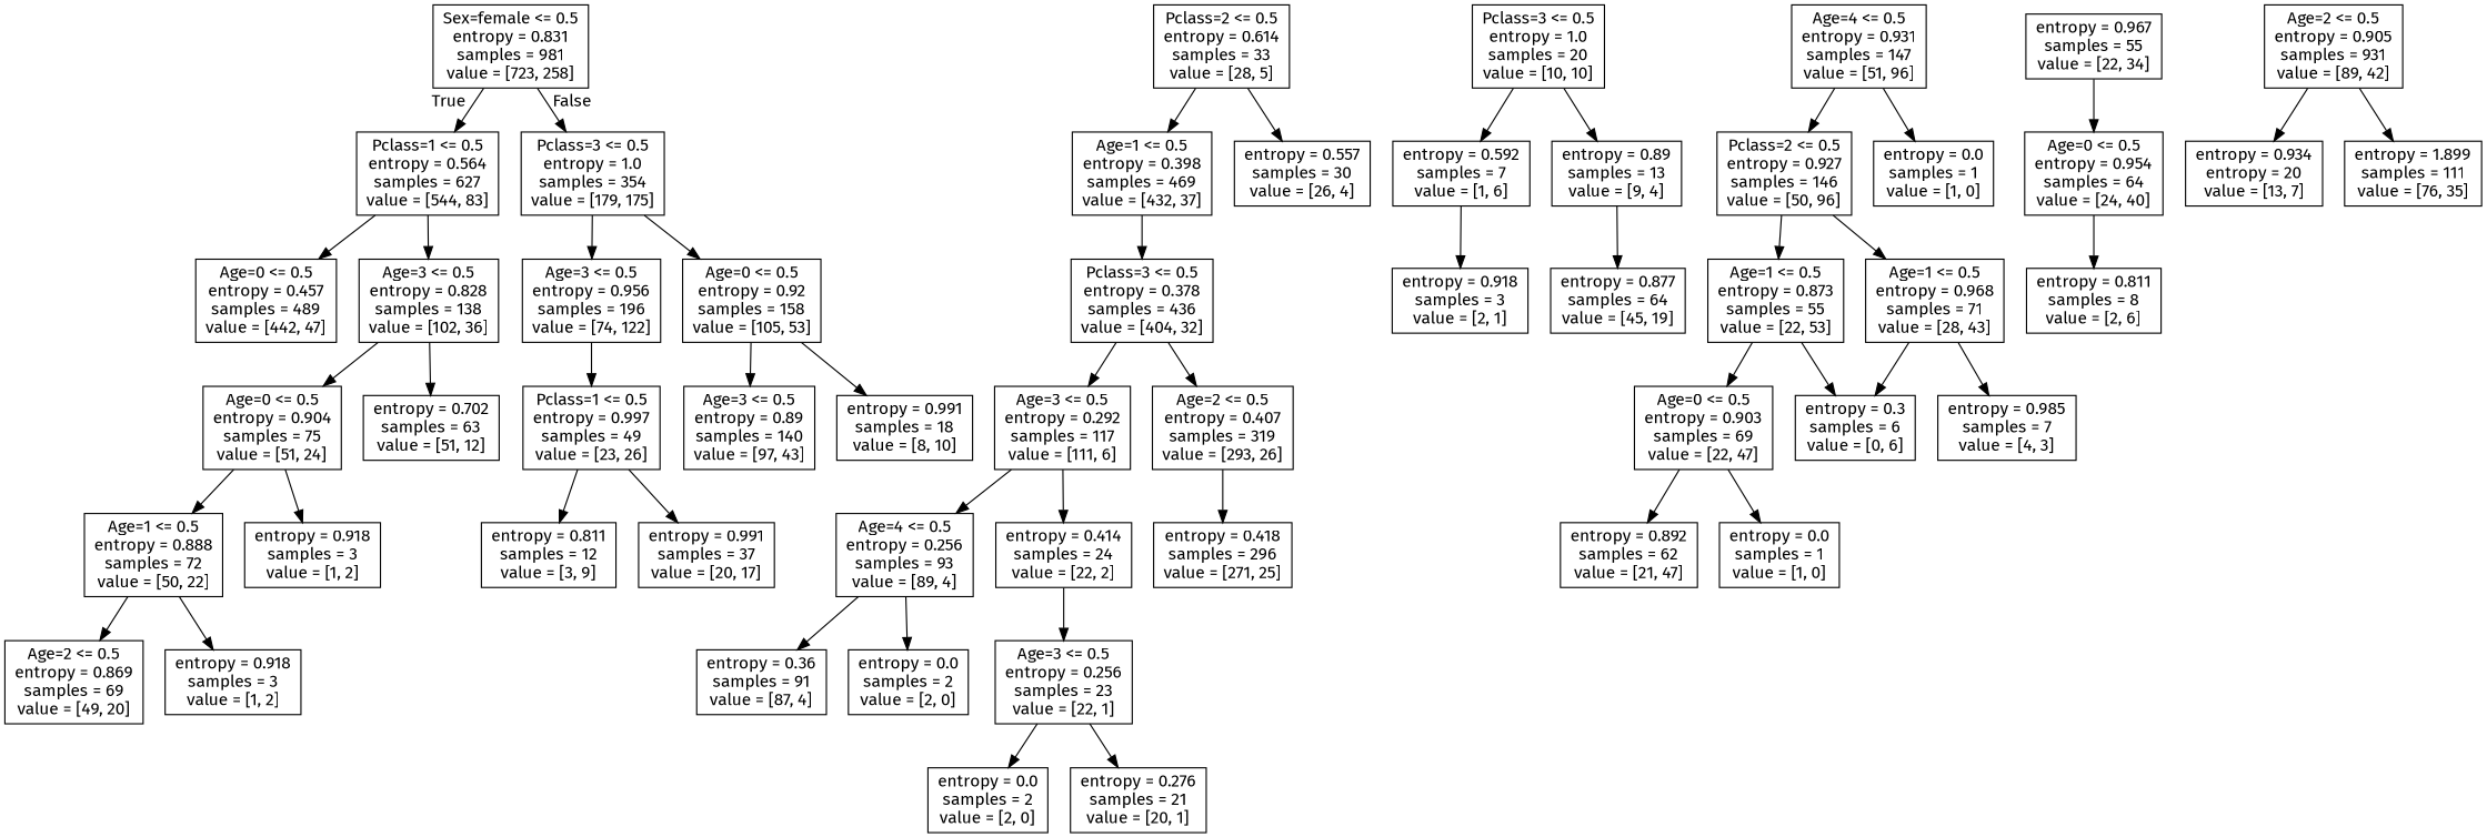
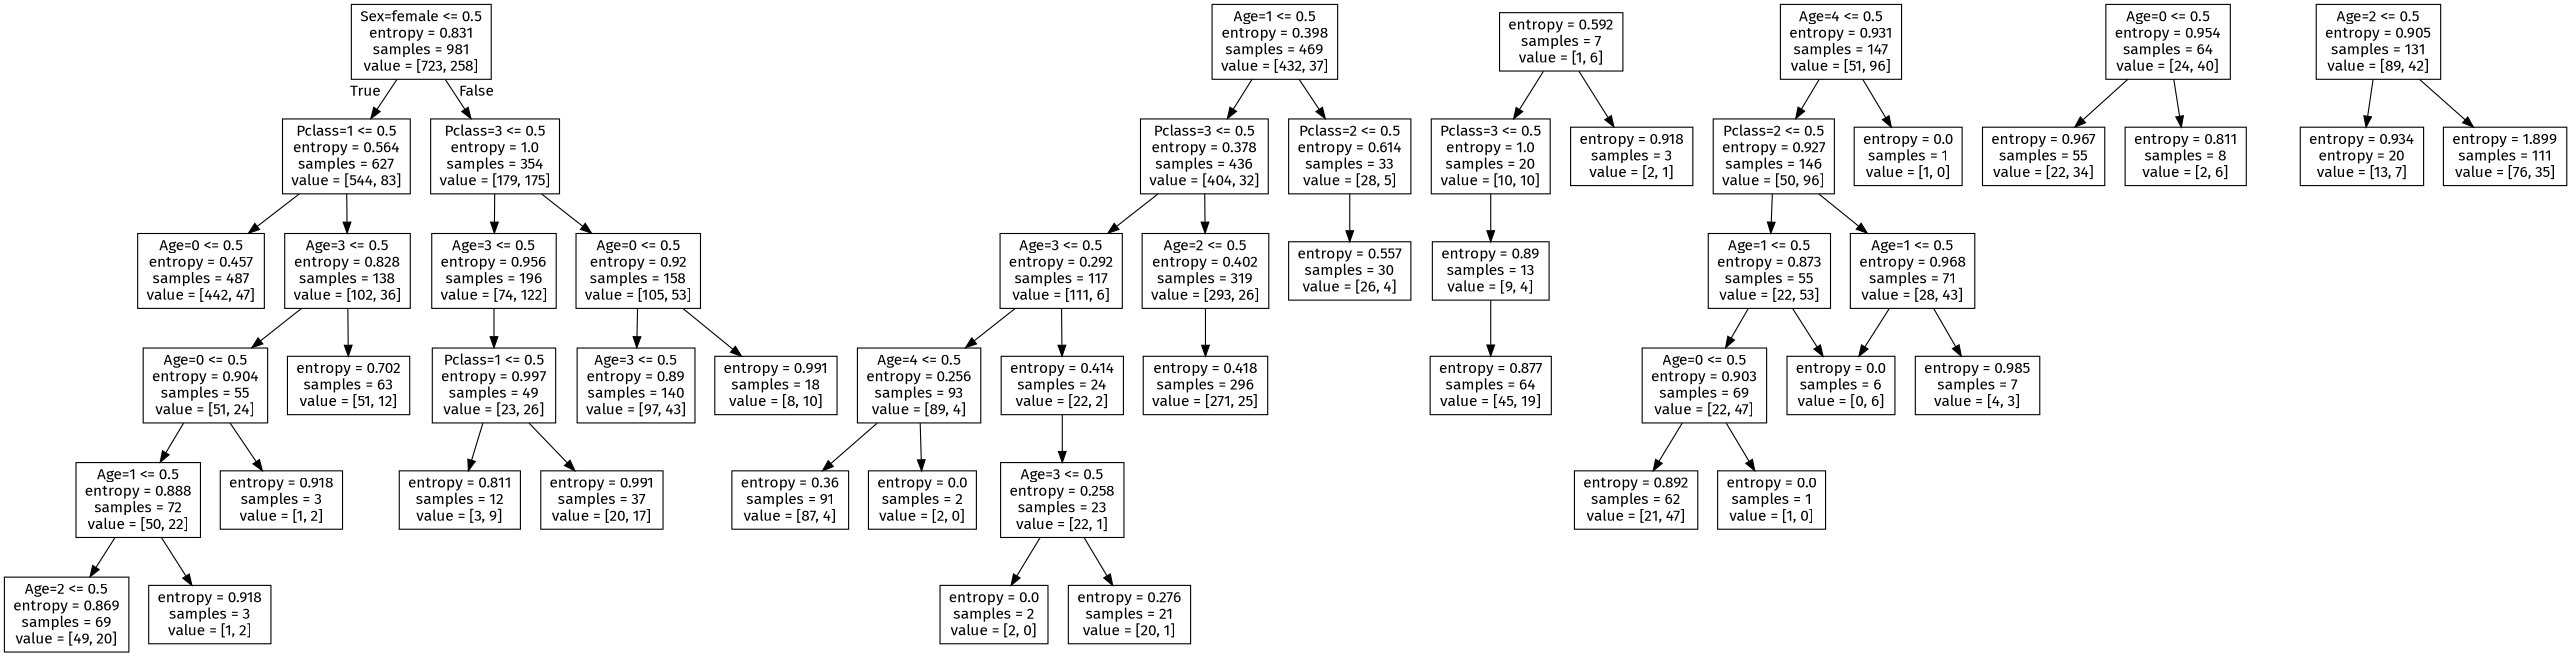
  digraph {
    fontname="Fira Sans"
    node [fontname="Fira Sans" shape=box]
    edge [fontname="Fira Sans"]
    n1 [label="Sex=female <= 0.5\nentropy = 0.831\nsamples = 981\nvalue = [723, 258]"]
    n2 [label="Pclass=1 <= 0.5\nentropy = 0.564\nsamples = 627\nvalue = [544, 83]"]
    n3 [label="Pclass=3 <= 0.5\nentropy = 1.0\nsamples = 354\nvalue = [179, 175]"]
-   n4 [label="Age=0 <= 0.5\nentropy = 0.457\nsamples = 489\nvalue = [442, 47]"]
+   n4 [label="Age=0 <= 0.5\nentropy = 0.457\nsamples = 487\nvalue = [442, 47]"]
    n5 [label="Age=3 <= 0.5\nentropy = 0.828\nsamples = 138\nvalue = [102, 36]"]
    n6 [label="Age=3 <= 0.5\nentropy = 0.956\nsamples = 196\nvalue = [74, 122]"]
    n7 [label="Age=0 <= 0.5\nentropy = 0.92\nsamples = 158\nvalue = [105, 53]"]
-   n8 [label="Age=0 <= 0.5\nentropy = 0.904\nsamples = 75\nvalue = [51, 24]"]
+   n8 [label="Age=0 <= 0.5\nentropy = 0.904\nsamples = 55\nvalue = [51, 24]"]
    n9 [label="entropy = 0.702\nsamples = 63\nvalue = [51, 12]"]
    n10 [label="Age=1 <= 0.5\nentropy = 0.398\nsamples = 469\nvalue = [432, 37]"]
    n11 [label="Pclass=3 <= 0.5\nentropy = 0.378\nsamples = 436\nvalue = [404, 32]"]
    n12 [label="Pclass=2 <= 0.5\nentropy = 0.614\nsamples = 33\nvalue = [28, 5]"]
    n13 [label="Pclass=3 <= 0.5\nentropy = 1.0\nsamples = 20\nvalue = [10, 10]"]
    n14 [label="entropy = 0.592\nsamples = 7\nvalue = [1, 6]"]
    n15 [label="entropy = 0.89\nsamples = 13\nvalue = [9, 4]"]
    n16 [label="Age=3 <= 0.5\nentropy = 0.292\nsamples = 117\nvalue = [111, 6]"]
-   n17 [label="Age=2 <= 0.5\nentropy = 0.407\nsamples = 319\nvalue = [293, 26]"]
+   n17 [label="Age=2 <= 0.5\nentropy = 0.402\nsamples = 319\nvalue = [293, 26]"]
    n18 [label="entropy = 0.557\nsamples = 30\nvalue = [26, 4]"]
    n19 [label="Age=4 <= 0.5\nentropy = 0.256\nsamples = 93\nvalue = [89, 4]"]
    n20 [label="entropy = 0.414\nsamples = 24\nvalue = [22, 2]"]
    n21 [label="entropy = 0.418\nsamples = 296\nvalue = [271, 25]"]
    n22 [label="entropy = 0.36\nsamples = 91\nvalue = [87, 4]"]
    n23 [label="entropy = 0.0\nsamples = 2\nvalue = [2, 0]"]
-   n24 [label="Age=3 <= 0.5\nentropy = 0.256\nsamples = 23\nvalue = [22, 1]"]
+   n24 [label="Age=3 <= 0.5\nentropy = 0.258\nsamples = 23\nvalue = [22, 1]"]
    n25 [label="entropy = 0.0\nsamples = 2\nvalue = [2, 0]"]
    n26 [label="entropy = 0.276\nsamples = 21\nvalue = [20, 1]"]
    n27 [label="entropy = 0.918\nsamples = 3\nvalue = [2, 1]"]
    n28 [label="entropy = 0.877\nsamples = 64\nvalue = [45, 19]"]
    n29 [label="Age=1 <= 0.5\nentropy = 0.888\nsamples = 72\nvalue = [50, 22]"]
    n30 [label="entropy = 0.918\nsamples = 3\nvalue = [1, 2]"]
    n31 [label="Age=2 <= 0.5\nentropy = 0.869\nsamples = 69\nvalue = [49, 20]"]
    n32 [label="entropy = 0.918\nsamples = 3\nvalue = [1, 2]"]
    n33 [label="Pclass=1 <= 0.5\nentropy = 0.997\nsamples = 49\nvalue = [23, 26]"]
    n34 [label="Age=3 <= 0.5\nentropy = 0.89\nsamples = 140\nvalue = [97, 43]"]
    n35 [label="entropy = 0.991\nsamples = 18\nvalue = [8, 10]"]
    n36 [label="Age=4 <= 0.5\nentropy = 0.931\nsamples = 147\nvalue = [51, 96]"]
    n37 [label="Pclass=2 <= 0.5\nentropy = 0.927\nsamples = 146\nvalue = [50, 96]"]
    n38 [label="entropy = 0.0\nsamples = 1\nvalue = [1, 0]"]
    n39 [label="entropy = 0.811\nsamples = 12\nvalue = [3, 9]"]
    n40 [label="entropy = 0.991\nsamples = 37\nvalue = [20, 17]"]
    n41 [label="Age=1 <= 0.5\nentropy = 0.873\nsamples = 55\nvalue = [22, 53]"]
    n42 [label="Age=1 <= 0.5\nentropy = 0.968\nsamples = 71\nvalue = [28, 43]"]
    n43 [label="Age=0 <= 0.5\nentropy = 0.903\nsamples = 69\nvalue = [22, 47]"]
-   n44 [label="entropy = 0.3\nsamples = 6\nvalue = [0, 6]"]
+   n44 [label="entropy = 0.0\nsamples = 6\nvalue = [0, 6]"]
    n45 [label="entropy = 0.985\nsamples = 7\nvalue = [4, 3]"]
    n46 [label="entropy = 0.892\nsamples = 62\nvalue = [21, 47]"]
    n47 [label="entropy = 0.0\nsamples = 1\nvalue = [1, 0]"]
    n48 [label="Age=0 <= 0.5\nentropy = 0.954\nsamples = 64\nvalue = [24, 40]"]
    n49 [label="entropy = 0.967\nsamples = 55\nvalue = [22, 34]"]
    n50 [label="entropy = 0.811\nsamples = 8\nvalue = [2, 6]"]
-   n51 [label="Age=2 <= 0.5\nentropy = 0.905\nsamples = 931\nvalue = [89, 42]"]
+   n51 [label="Age=2 <= 0.5\nentropy = 0.905\nsamples = 131\nvalue = [89, 42]"]
    n52 [label="entropy = 0.934\nentropy = 20\nvalue = [13, 7]"]
    n53 [label="entropy = 1.899\nsamples = 111\nvalue = [76, 35]"]
    n1 -> n2 [headlabel=True labelangle=45 labeldistance=2.5]
    n1 -> n3 [headlabel=False labelangle=-45 labeldistance=2.5]
    n2 -> n4
    n2 -> n5
    n3 -> n6
    n3 -> n7
    n5 -> n8
    n5 -> n9
    n6 -> n33
    n7 -> n34
    n7 -> n35
    n8 -> n29
    n8 -> n30
    n10 -> n11
-   n12 -> n10
+   n10 -> n12
    n11 -> n16
    n11 -> n17
    n12 -> n18
-   n13 -> n14
+   n14 -> n13
    n13 -> n15
    n14 -> n27
    n15 -> n28
    n16 -> n19
    n16 -> n20
    n17 -> n21
    n19 -> n22
    n19 -> n23
    n20 -> n24
    n24 -> n25
    n24 -> n26
    n29 -> n31
    n29 -> n32
    n33 -> n39
    n33 -> n40
    n36 -> n37
    n36 -> n38
    n37 -> n41
    n37 -> n42
    n41 -> n43
    n41 -> n44
    n42 -> n44
    n42 -> n45
    n43 -> n46
    n43 -> n47
-   n49 -> n48
+   n48 -> n49
    n48 -> n50
    n51 -> n52
    n51 -> n53
  }
